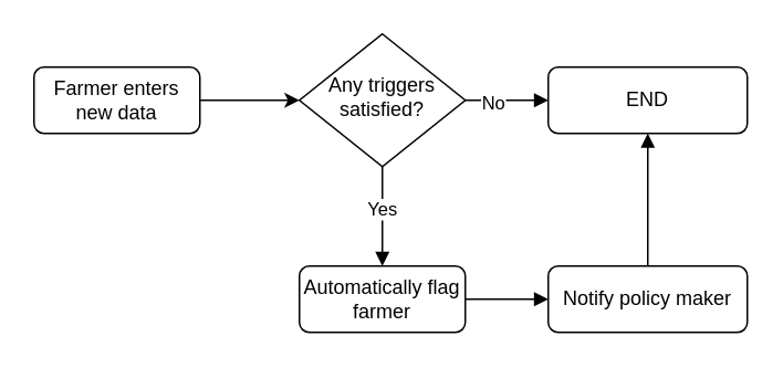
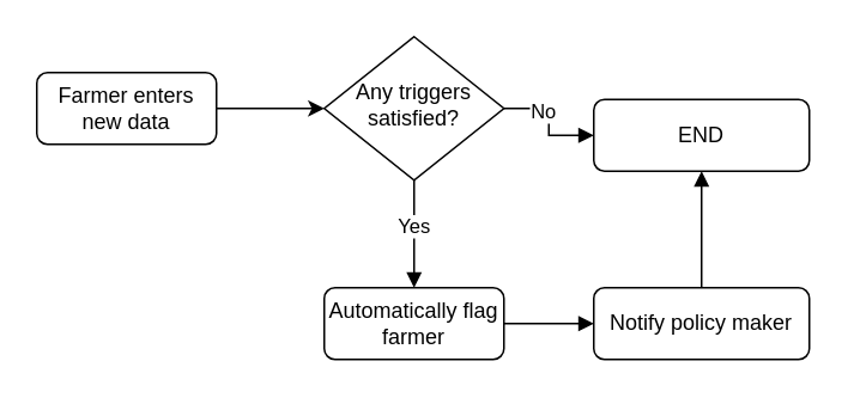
  <mxCell id="0" />
  <mxCell id="1" parent="0" />
  <mxCell id="2" style="edgeStyle=orthogonalEdgeStyle;rounded=0;orthogonalLoop=1;jettySize=auto;html=1;exitX=0.5;exitY=1;exitDx=0;exitDy=0;entryX=0.5;entryY=0;entryDx=0;entryDy=0;endArrow=block;endFill=1;" parent="1" source="6" target="8" edge="1"><mxGeometry relative="1" as="geometry" /></mxCell>
  <mxCell id="3" value="Yes" style="edgeLabel;html=1;align=center;verticalAlign=middle;resizable=0;points=[];" parent="2" vertex="1" connectable="0"><mxGeometry x="-0.179" y="-1" relative="1" as="geometry"><mxPoint as="offset" /></mxGeometry></mxCell>
  <mxCell id="4" style="edgeStyle=orthogonalEdgeStyle;rounded=0;orthogonalLoop=1;jettySize=auto;html=1;exitX=1;exitY=0.5;exitDx=0;exitDy=0;entryX=0;entryY=0.5;entryDx=0;entryDy=0;endArrow=block;endFill=1;" parent="1" source="6" target="13" edge="1"><mxGeometry relative="1" as="geometry" /></mxCell>
  <mxCell id="5" value="No" style="edgeLabel;html=1;align=center;verticalAlign=middle;resizable=0;points=[];" parent="4" vertex="1" connectable="0"><mxGeometry x="-0.344" y="-1" relative="1" as="geometry"><mxPoint as="offset" /></mxGeometry></mxCell>
  <mxCell id="6" value="Any triggers satisfied?" style="rhombus;whiteSpace=wrap;html=1;shadow=0;fontFamily=Helvetica;fontSize=12;align=center;strokeWidth=1;spacing=6;spacingTop=-4;" parent="1" vertex="1"><mxGeometry x="180" y="20" width="100" height="80" as="geometry" /></mxCell>
  <mxCell id="7" style="edgeStyle=orthogonalEdgeStyle;rounded=0;orthogonalLoop=1;jettySize=auto;html=1;endArrow=block;endFill=1;" parent="1" source="8" target="10" edge="1"><mxGeometry relative="1" as="geometry" /></mxCell>
  <mxCell id="8" value="Automatically flag farmer" style="rounded=1;whiteSpace=wrap;html=1;fontSize=12;glass=0;strokeWidth=1;shadow=0;" parent="1" vertex="1"><mxGeometry x="180" y="160" width="100" height="40" as="geometry" /></mxCell>
  <mxCell id="9" style="edgeStyle=orthogonalEdgeStyle;rounded=0;orthogonalLoop=1;jettySize=auto;html=1;entryX=0.5;entryY=1;entryDx=0;entryDy=0;endArrow=block;endFill=1;" parent="1" source="10" target="13" edge="1"><mxGeometry relative="1" as="geometry" /></mxCell>
  <mxCell id="10" value="Notify policy maker" style="rounded=1;whiteSpace=wrap;html=1;fontSize=12;glass=0;strokeWidth=1;shadow=0;" parent="1" vertex="1"><mxGeometry x="330" y="160" width="120" height="40" as="geometry" /></mxCell>
  <mxCell id="11" style="edgeStyle=orthogonalEdgeStyle;rounded=0;orthogonalLoop=1;jettySize=auto;html=1;" parent="1" source="12" target="6" edge="1"><mxGeometry relative="1" as="geometry" /></mxCell>
  <mxCell id="12" value="Farmer enters new data" style="rounded=1;whiteSpace=wrap;html=1;fontSize=12;glass=0;strokeWidth=1;shadow=0;" parent="1" vertex="1"><mxGeometry x="20" y="40" width="100" height="40" as="geometry" /></mxCell>
- <mxCell id="13" value="END" style="rounded=1;whiteSpace=wrap;html=1;fontSize=12;glass=0;strokeWidth=1;shadow=0;" parent="1" vertex="1"><mxGeometry x="330" y="40" width="120" height="40" as="geometry" /></mxCell>
+ <mxCell id="13" value="END" style="rounded=1;whiteSpace=wrap;html=1;fontSize=12;glass=0;strokeWidth=1;shadow=0;" parent="1" vertex="1"><mxGeometry x="330" y="55" width="120" height="40" as="geometry" /></mxCell>
